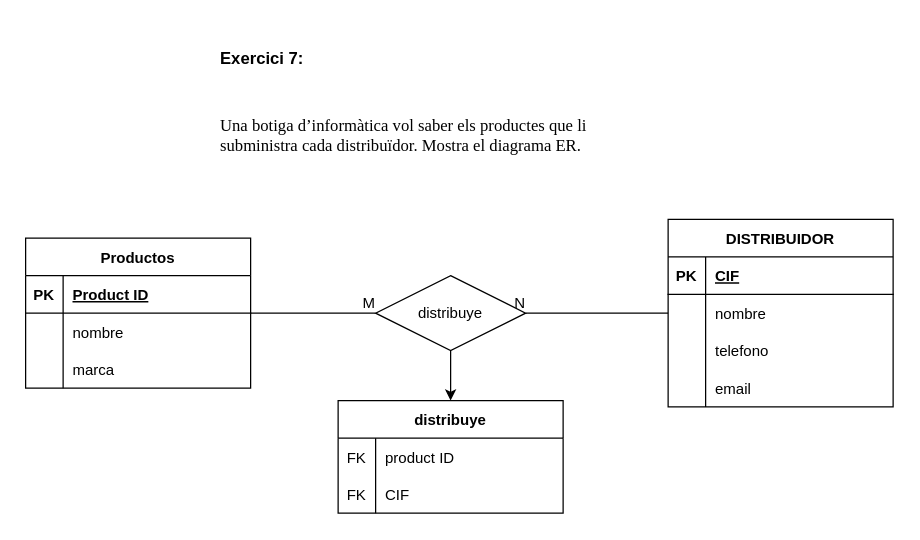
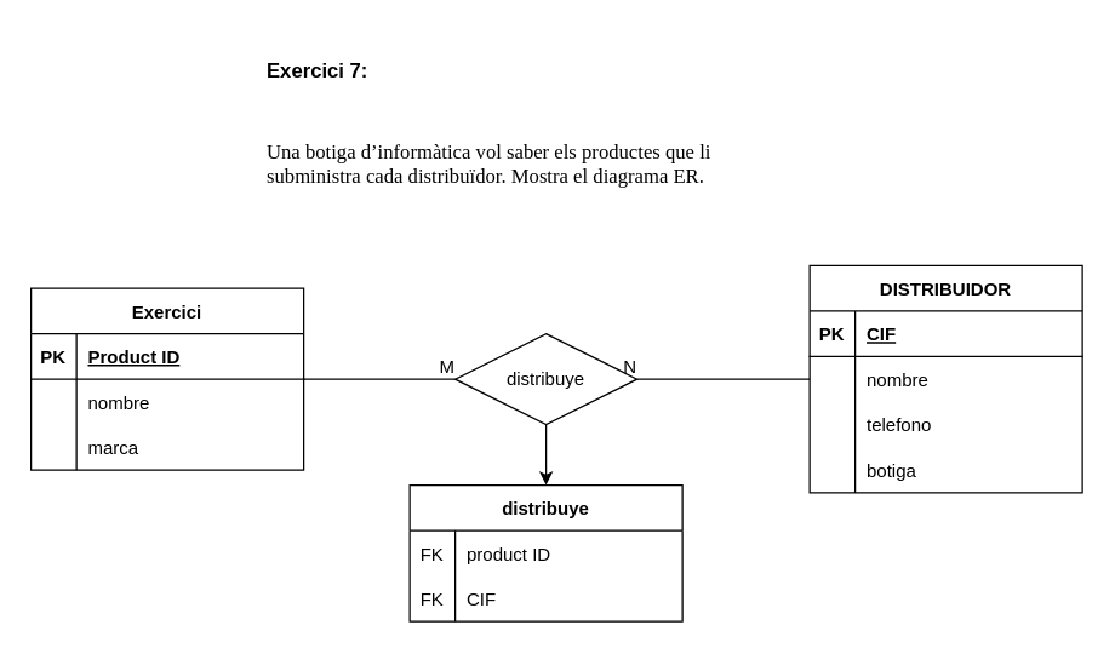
  <mxCell id="0" />
  <mxCell id="1" parent="0" />
  <mxCell id="2" value="&lt;div title=&quot;Page 1&quot; class=&quot;page&quot;&gt;&lt;div class=&quot;layoutArea&quot;&gt;&lt;div class=&quot;column&quot;&gt;&lt;p&gt;&lt;span style=&quot;font-size: 10.0pt; font-family: 'Arial'; font-weight: 700&quot;&gt;Exercici 7:&lt;br&gt;&lt;/span&gt;&lt;/p&gt;&lt;br&gt;&#09;&#09;&#09;&#09;&#09;&lt;p&gt;&lt;span style=&quot;font-size: 10.0pt; font-family: 'ArialMT'&quot;&gt;Una botiga d’informàtica vol saber els productes que li subministra cada distribuïdor. Mostra el diagrama ER.&lt;/span&gt;&lt;/p&gt;&lt;/div&gt;&lt;/div&gt;&#09;&#09;&lt;/div&gt;" style="text;whiteSpace=wrap;html=1;" vertex="1" parent="1"><mxGeometry x="174" y="20" width="360" height="120" as="geometry" /></mxCell>
- <mxCell id="3" value="Productos" style="shape=table;startSize=30;container=1;collapsible=1;childLayout=tableLayout;fixedRows=1;rowLines=0;fontStyle=1;align=center;resizeLast=1;" vertex="1" parent="1"><mxGeometry x="20" y="190" width="180" height="120" as="geometry" /></mxCell>
+ <mxCell id="3" value="Exercici" style="shape=table;startSize=30;container=1;collapsible=1;childLayout=tableLayout;fixedRows=1;rowLines=0;fontStyle=1;align=center;resizeLast=1;" vertex="1" parent="1"><mxGeometry x="20" y="190" width="180" height="120" as="geometry" /></mxCell>
  <mxCell id="4" value="" style="shape=tableRow;horizontal=0;startSize=0;swimlaneHead=0;swimlaneBody=0;fillColor=none;collapsible=0;dropTarget=0;points=[[0,0.5],[1,0.5]];portConstraint=eastwest;top=0;left=0;right=0;bottom=1;" vertex="1" parent="3"><mxGeometry y="30" width="180" height="30" as="geometry" /></mxCell>
  <mxCell id="5" value="PK" style="shape=partialRectangle;connectable=0;fillColor=none;top=0;left=0;bottom=0;right=0;fontStyle=1;overflow=hidden;" vertex="1" parent="4"><mxGeometry width="30" height="30" as="geometry"><mxRectangle width="30" height="30" as="alternateBounds" /></mxGeometry></mxCell>
  <mxCell id="6" value="Product ID" style="shape=partialRectangle;connectable=0;fillColor=none;top=0;left=0;bottom=0;right=0;align=left;spacingLeft=6;fontStyle=5;overflow=hidden;" vertex="1" parent="4"><mxGeometry x="30" width="150" height="30" as="geometry"><mxRectangle width="150" height="30" as="alternateBounds" /></mxGeometry></mxCell>
  <mxCell id="7" value="" style="shape=tableRow;horizontal=0;startSize=0;swimlaneHead=0;swimlaneBody=0;fillColor=none;collapsible=0;dropTarget=0;points=[[0,0.5],[1,0.5]];portConstraint=eastwest;top=0;left=0;right=0;bottom=0;" vertex="1" parent="3"><mxGeometry y="60" width="180" height="30" as="geometry" /></mxCell>
  <mxCell id="8" value="" style="shape=partialRectangle;connectable=0;fillColor=none;top=0;left=0;bottom=0;right=0;editable=1;overflow=hidden;" vertex="1" parent="7"><mxGeometry width="30" height="30" as="geometry"><mxRectangle width="30" height="30" as="alternateBounds" /></mxGeometry></mxCell>
  <mxCell id="9" value="nombre" style="shape=partialRectangle;connectable=0;fillColor=none;top=0;left=0;bottom=0;right=0;align=left;spacingLeft=6;overflow=hidden;" vertex="1" parent="7"><mxGeometry x="30" width="150" height="30" as="geometry"><mxRectangle width="150" height="30" as="alternateBounds" /></mxGeometry></mxCell>
  <mxCell id="10" value="" style="shape=tableRow;horizontal=0;startSize=0;swimlaneHead=0;swimlaneBody=0;fillColor=none;collapsible=0;dropTarget=0;points=[[0,0.5],[1,0.5]];portConstraint=eastwest;top=0;left=0;right=0;bottom=0;" vertex="1" parent="3"><mxGeometry y="90" width="180" height="30" as="geometry" /></mxCell>
  <mxCell id="11" value="" style="shape=partialRectangle;connectable=0;fillColor=none;top=0;left=0;bottom=0;right=0;editable=1;overflow=hidden;" vertex="1" parent="10"><mxGeometry width="30" height="30" as="geometry"><mxRectangle width="30" height="30" as="alternateBounds" /></mxGeometry></mxCell>
  <mxCell id="12" value="marca" style="shape=partialRectangle;connectable=0;fillColor=none;top=0;left=0;bottom=0;right=0;align=left;spacingLeft=6;overflow=hidden;" vertex="1" parent="10"><mxGeometry x="30" width="150" height="30" as="geometry"><mxRectangle width="150" height="30" as="alternateBounds" /></mxGeometry></mxCell>
  <mxCell id="13" style="edgeStyle=orthogonalEdgeStyle;rounded=0;orthogonalLoop=1;jettySize=auto;html=1;exitX=0.5;exitY=1;exitDx=0;exitDy=0;" edge="1" parent="1" source="14" target="32"><mxGeometry relative="1" as="geometry" /></mxCell>
  <mxCell id="14" value="distribuye" style="shape=rhombus;perimeter=rhombusPerimeter;whiteSpace=wrap;html=1;align=center;" vertex="1" parent="1"><mxGeometry x="300" y="220" width="120" height="60" as="geometry" /></mxCell>
  <mxCell id="15" value="DISTRIBUIDOR" style="shape=table;startSize=30;container=1;collapsible=1;childLayout=tableLayout;fixedRows=1;rowLines=0;fontStyle=1;align=center;resizeLast=1;" vertex="1" parent="1"><mxGeometry x="534" y="175" width="180" height="150" as="geometry" /></mxCell>
  <mxCell id="16" value="" style="shape=tableRow;horizontal=0;startSize=0;swimlaneHead=0;swimlaneBody=0;fillColor=none;collapsible=0;dropTarget=0;points=[[0,0.5],[1,0.5]];portConstraint=eastwest;top=0;left=0;right=0;bottom=1;" vertex="1" parent="15"><mxGeometry y="30" width="180" height="30" as="geometry" /></mxCell>
  <mxCell id="17" value="PK" style="shape=partialRectangle;connectable=0;fillColor=none;top=0;left=0;bottom=0;right=0;fontStyle=1;overflow=hidden;" vertex="1" parent="16"><mxGeometry width="30" height="30" as="geometry"><mxRectangle width="30" height="30" as="alternateBounds" /></mxGeometry></mxCell>
  <mxCell id="18" value="CIF" style="shape=partialRectangle;connectable=0;fillColor=none;top=0;left=0;bottom=0;right=0;align=left;spacingLeft=6;fontStyle=5;overflow=hidden;" vertex="1" parent="16"><mxGeometry x="30" width="150" height="30" as="geometry"><mxRectangle width="150" height="30" as="alternateBounds" /></mxGeometry></mxCell>
  <mxCell id="19" value="" style="shape=tableRow;horizontal=0;startSize=0;swimlaneHead=0;swimlaneBody=0;fillColor=none;collapsible=0;dropTarget=0;points=[[0,0.5],[1,0.5]];portConstraint=eastwest;top=0;left=0;right=0;bottom=0;" vertex="1" parent="15"><mxGeometry y="60" width="180" height="30" as="geometry" /></mxCell>
  <mxCell id="20" value="" style="shape=partialRectangle;connectable=0;fillColor=none;top=0;left=0;bottom=0;right=0;editable=1;overflow=hidden;" vertex="1" parent="19"><mxGeometry width="30" height="30" as="geometry"><mxRectangle width="30" height="30" as="alternateBounds" /></mxGeometry></mxCell>
  <mxCell id="21" value="nombre" style="shape=partialRectangle;connectable=0;fillColor=none;top=0;left=0;bottom=0;right=0;align=left;spacingLeft=6;overflow=hidden;" vertex="1" parent="19"><mxGeometry x="30" width="150" height="30" as="geometry"><mxRectangle width="150" height="30" as="alternateBounds" /></mxGeometry></mxCell>
  <mxCell id="22" value="" style="shape=tableRow;horizontal=0;startSize=0;swimlaneHead=0;swimlaneBody=0;fillColor=none;collapsible=0;dropTarget=0;points=[[0,0.5],[1,0.5]];portConstraint=eastwest;top=0;left=0;right=0;bottom=0;" vertex="1" parent="15"><mxGeometry y="90" width="180" height="30" as="geometry" /></mxCell>
  <mxCell id="23" value="" style="shape=partialRectangle;connectable=0;fillColor=none;top=0;left=0;bottom=0;right=0;editable=1;overflow=hidden;" vertex="1" parent="22"><mxGeometry width="30" height="30" as="geometry"><mxRectangle width="30" height="30" as="alternateBounds" /></mxGeometry></mxCell>
  <mxCell id="24" value="telefono" style="shape=partialRectangle;connectable=0;fillColor=none;top=0;left=0;bottom=0;right=0;align=left;spacingLeft=6;overflow=hidden;" vertex="1" parent="22"><mxGeometry x="30" width="150" height="30" as="geometry"><mxRectangle width="150" height="30" as="alternateBounds" /></mxGeometry></mxCell>
  <mxCell id="25" value="" style="shape=tableRow;horizontal=0;startSize=0;swimlaneHead=0;swimlaneBody=0;fillColor=none;collapsible=0;dropTarget=0;points=[[0,0.5],[1,0.5]];portConstraint=eastwest;top=0;left=0;right=0;bottom=0;" vertex="1" parent="15"><mxGeometry y="120" width="180" height="30" as="geometry" /></mxCell>
  <mxCell id="26" value="" style="shape=partialRectangle;connectable=0;fillColor=none;top=0;left=0;bottom=0;right=0;editable=1;overflow=hidden;" vertex="1" parent="25"><mxGeometry width="30" height="30" as="geometry"><mxRectangle width="30" height="30" as="alternateBounds" /></mxGeometry></mxCell>
- <mxCell id="27" value="email" style="shape=partialRectangle;connectable=0;fillColor=none;top=0;left=0;bottom=0;right=0;align=left;spacingLeft=6;overflow=hidden;" vertex="1" parent="25"><mxGeometry x="30" width="150" height="30" as="geometry"><mxRectangle width="150" height="30" as="alternateBounds" /></mxGeometry></mxCell>
+ <mxCell id="27" value="botiga" style="shape=partialRectangle;connectable=0;fillColor=none;top=0;left=0;bottom=0;right=0;align=left;spacingLeft=6;overflow=hidden;" vertex="1" parent="25"><mxGeometry x="30" width="150" height="30" as="geometry"><mxRectangle width="150" height="30" as="alternateBounds" /></mxGeometry></mxCell>
  <mxCell id="28" value="" style="endArrow=none;html=1;rounded=0;entryX=0;entryY=0.5;entryDx=0;entryDy=0;" edge="1" parent="1" source="3" target="14"><mxGeometry relative="1" as="geometry"><mxPoint x="300" y="390" as="sourcePoint" /><mxPoint x="460" y="390" as="targetPoint" /></mxGeometry></mxCell>
  <mxCell id="29" value="M" style="resizable=0;html=1;align=right;verticalAlign=bottom;" connectable="0" vertex="1" parent="28"><mxGeometry x="1" relative="1" as="geometry" /></mxCell>
  <mxCell id="30" value="" style="endArrow=none;html=1;rounded=0;entryX=1;entryY=0.5;entryDx=0;entryDy=0;" edge="1" parent="1" source="15" target="14"><mxGeometry relative="1" as="geometry"><mxPoint x="300" y="390" as="sourcePoint" /><mxPoint x="460" y="390" as="targetPoint" /></mxGeometry></mxCell>
  <mxCell id="31" value="N" style="resizable=0;html=1;align=right;verticalAlign=bottom;" connectable="0" vertex="1" parent="30"><mxGeometry x="1" relative="1" as="geometry" /></mxCell>
  <mxCell id="32" value="distribuye" style="shape=table;startSize=30;container=1;collapsible=1;childLayout=tableLayout;fixedRows=1;rowLines=0;fontStyle=1;align=center;resizeLast=1;" vertex="1" parent="1"><mxGeometry x="270" y="320" width="180" height="90" as="geometry" /></mxCell>
  <mxCell id="33" value="" style="shape=tableRow;horizontal=0;startSize=0;swimlaneHead=0;swimlaneBody=0;fillColor=none;collapsible=0;dropTarget=0;points=[[0,0.5],[1,0.5]];portConstraint=eastwest;top=0;left=0;right=0;bottom=0;" vertex="1" parent="32"><mxGeometry y="30" width="180" height="30" as="geometry" /></mxCell>
  <mxCell id="34" value="FK" style="shape=partialRectangle;connectable=0;fillColor=none;top=0;left=0;bottom=0;right=0;fontStyle=0;overflow=hidden;" vertex="1" parent="33"><mxGeometry width="30" height="30" as="geometry"><mxRectangle width="30" height="30" as="alternateBounds" /></mxGeometry></mxCell>
  <mxCell id="35" value="product ID" style="shape=partialRectangle;connectable=0;fillColor=none;top=0;left=0;bottom=0;right=0;align=left;spacingLeft=6;fontStyle=0;overflow=hidden;" vertex="1" parent="33"><mxGeometry x="30" width="150" height="30" as="geometry"><mxRectangle width="150" height="30" as="alternateBounds" /></mxGeometry></mxCell>
  <mxCell id="36" value="" style="shape=tableRow;horizontal=0;startSize=0;swimlaneHead=0;swimlaneBody=0;fillColor=none;collapsible=0;dropTarget=0;points=[[0,0.5],[1,0.5]];portConstraint=eastwest;top=0;left=0;right=0;bottom=0;" vertex="1" parent="32"><mxGeometry y="60" width="180" height="30" as="geometry" /></mxCell>
  <mxCell id="37" value="FK" style="shape=partialRectangle;connectable=0;fillColor=none;top=0;left=0;bottom=0;right=0;fontStyle=0;overflow=hidden;" vertex="1" parent="36"><mxGeometry width="30" height="30" as="geometry"><mxRectangle width="30" height="30" as="alternateBounds" /></mxGeometry></mxCell>
  <mxCell id="38" value="CIF" style="shape=partialRectangle;connectable=0;fillColor=none;top=0;left=0;bottom=0;right=0;align=left;spacingLeft=6;fontStyle=0;overflow=hidden;" vertex="1" parent="36"><mxGeometry x="30" width="150" height="30" as="geometry"><mxRectangle width="150" height="30" as="alternateBounds" /></mxGeometry></mxCell>
